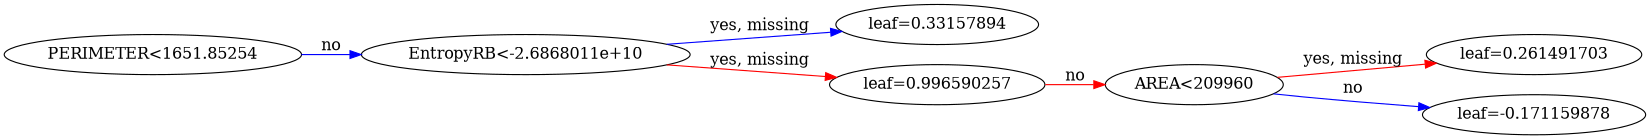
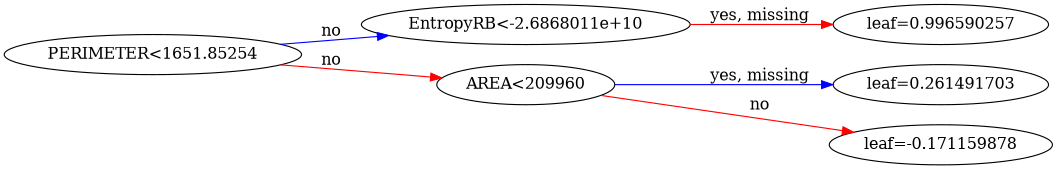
  digraph {
    rankdir=LR
    edge [color="#0000FF"]
    n1 [label="PERIMETER<1651.85254"]
    n2 [label="EntropyRB<-2.6868011e+10"]
    n3 [label="AREA<209960"]
-   n4 [label="leaf=0.33157894"]
    n5 [label="leaf=0.996590257"]
    n6 [label="leaf=0.261491703"]
    n7 [label="leaf=-0.171159878"]
    n1 -> n2 [label=no]
-   n5 -> n3 [color="#FF0000" label=no]
-   n2 -> n4 [label="yes, missing"]
+   n1 -> n3 [color="#FF0000" label=no]
    n2 -> n5 [color="#FF0000" label="yes, missing"]
-   n3 -> n6 [color="#FF0000" label="yes, missing"]
-   n3 -> n7 [label=no]
+   n3 -> n6 [label="yes, missing"]
+   n3 -> n7 [color="#FF0000" label=no]
  }
